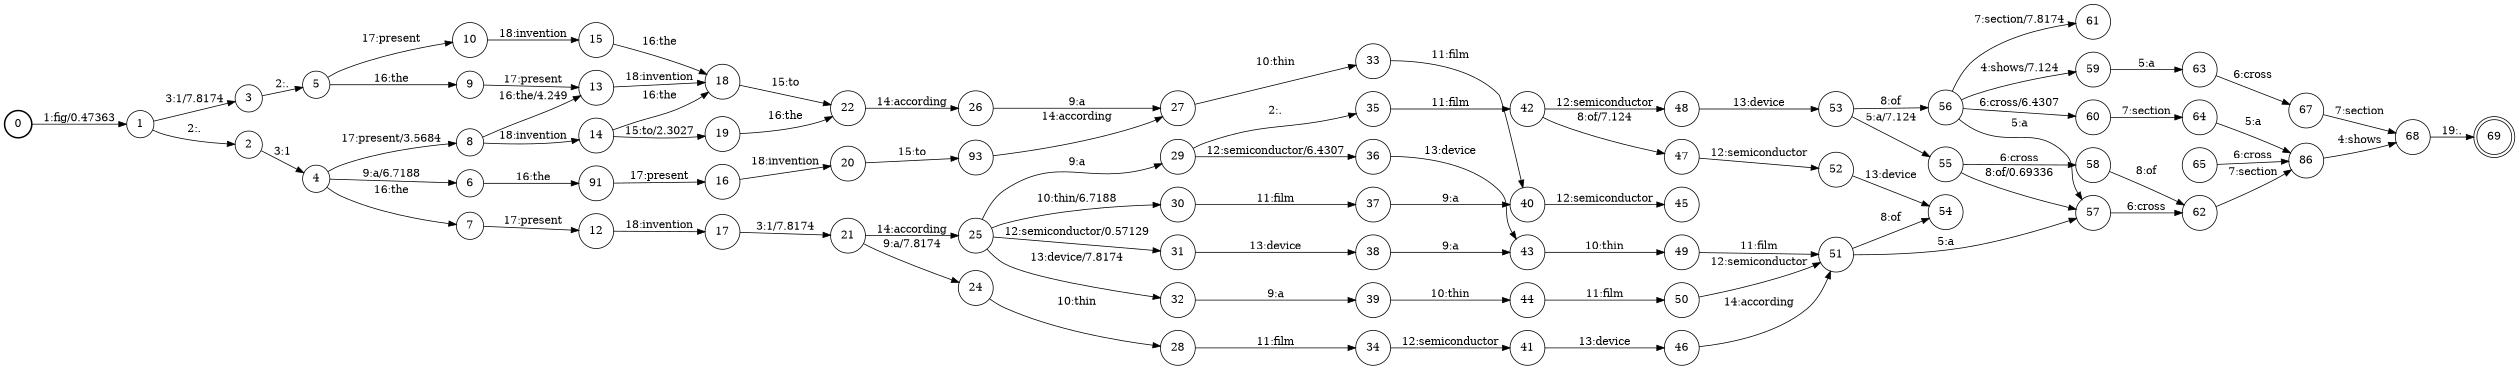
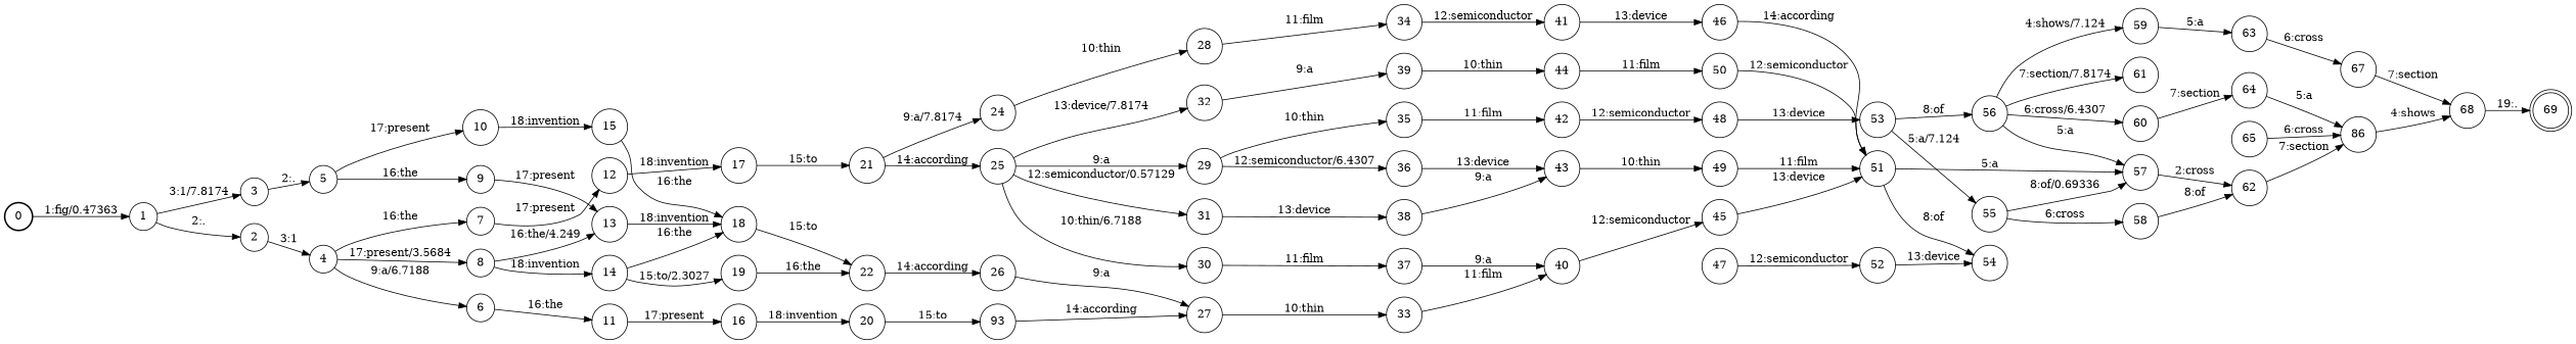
  digraph {
    fontname="DejaVu Serif"
    nodesep=0.25
    rankdir=LR
    ranksep=0.4
    node [fontname="DejaVu Serif" fontsize=14 shape=circle style=solid]
    edge [fontname="DejaVu Serif" fontsize=14]
    n1 [label=0 style=bold]
    n2 [label=1]
    n3 [label=2]
    n4 [label=3]
    n5 [label=4]
    n6 [label=5]
    n7 [label=6]
    n8 [label=7]
    n9 [label=8]
    n10 [label=9]
    n11 [label=10]
-   n12 [label=91]
+   n12 [label=11]
    n13 [label=12]
    n14 [label=13]
    n15 [label=14]
    n16 [label=15]
    n17 [label=16]
    n18 [label=17]
    n19 [label=18]
    n20 [label=19]
    n21 [label=20]
    n22 [label=21]
    n23 [label=22]
    n24 [label=93]
    n25 [label=24]
    n26 [label=25]
    n27 [label=26]
    n28 [label=27]
    n29 [label=28]
    n30 [label=29]
    n31 [label=30]
    n32 [label=31]
    n33 [label=32]
    n34 [label=33]
    n35 [label=34]
    n36 [label=35]
    n37 [label=36]
    n38 [label=37]
    n39 [label=38]
    n40 [label=39]
    n41 [label=40]
    n42 [label=41]
    n43 [label=42]
    n44 [label=43]
    n45 [label=44]
    n46 [label=45]
    n47 [label=46]
    n48 [label=47]
    n49 [label=48]
    n50 [label=49]
    n51 [label=50]
    n52 [label=51]
    n53 [label=52]
    n54 [label=53]
    n55 [label=54]
    n56 [label=57]
    n57 [label=56]
    n58 [label=55]
    n59 [label=59]
    n60 [label=60]
    n61 [label=61]
    n62 [label=58]
    n63 [label=62]
    n64 [label=63]
    n65 [label=64]
    n66 [label=86]
    n67 [label=67]
    n68 [label=65]
    n69 [label=68]
    n70 [label=69 shape=doublecircle]
    n1 -> n2 [label="1:fig/0.47363"]
    n2 -> n3 [label="2:."]
    n2 -> n4 [label="3:1/7.8174"]
    n3 -> n5 [label="3:1"]
    n4 -> n6 [label="2:."]
    n5 -> n7 [label="9:a/6.7188"]
    n5 -> n8 [label="16:the"]
    n5 -> n9 [label="17:present/3.5684"]
    n6 -> n10 [label="16:the"]
    n6 -> n11 [label="17:present"]
    n7 -> n12 [label="16:the"]
    n8 -> n13 [label="17:present"]
    n9 -> n14 [label="16:the/4.249"]
    n9 -> n15 [label="18:invention"]
    n10 -> n14 [label="17:present"]
    n11 -> n16 [label="18:invention"]
    n12 -> n17 [label="17:present"]
    n13 -> n18 [label="18:invention"]
    n14 -> n19 [label="18:invention"]
    n15 -> n19 [label="16:the"]
    n15 -> n20 [label="15:to/2.3027"]
    n16 -> n19 [label="16:the"]
    n17 -> n21 [label="18:invention"]
-   n18 -> n22 [label="3:1/7.8174"]
+   n18 -> n22 [label="15:to"]
    n19 -> n23 [label="15:to"]
    n20 -> n23 [label="16:the"]
    n21 -> n24 [label="15:to"]
    n22 -> n25 [label="9:a/7.8174"]
    n22 -> n26 [label="14:according"]
    n23 -> n27 [label="14:according"]
    n24 -> n28 [label="14:according"]
    n25 -> n29 [label="10:thin"]
    n26 -> n30 [label="9:a"]
    n26 -> n31 [label="10:thin/6.7188"]
    n26 -> n32 [label="12:semiconductor/0.57129"]
    n26 -> n33 [label="13:device/7.8174"]
    n27 -> n28 [label="9:a"]
    n28 -> n34 [label="10:thin"]
    n29 -> n35 [label="11:film"]
-   n30 -> n36 [label="2:."]
+   n30 -> n36 [label="10:thin"]
    n30 -> n37 [label="12:semiconductor/6.4307"]
    n31 -> n38 [label="11:film"]
    n32 -> n39 [label="13:device"]
    n33 -> n40 [label="9:a"]
    n34 -> n41 [label="11:film"]
    n35 -> n42 [label="12:semiconductor"]
    n36 -> n43 [label="11:film"]
    n37 -> n44 [label="13:device"]
    n38 -> n41 [label="9:a"]
    n39 -> n44 [label="9:a"]
    n40 -> n45 [label="10:thin"]
    n41 -> n46 [label="12:semiconductor"]
    n42 -> n47 [label="13:device"]
-   n43 -> n48 [label="8:of/7.124"]
    n43 -> n49 [label="12:semiconductor"]
    n44 -> n50 [label="10:thin"]
    n45 -> n51 [label="11:film"]
+   n46 -> n52 [label="13:device"]
    n47 -> n52 [label="14:according"]
    n48 -> n53 [label="12:semiconductor"]
    n49 -> n54 [label="13:device"]
    n50 -> n52 [label="11:film"]
    n51 -> n52 [label="12:semiconductor"]
    n52 -> n55 [label="8:of"]
    n52 -> n56 [label="5:a"]
    n53 -> n55 [label="13:device"]
    n54 -> n57 [label="8:of"]
    n54 -> n58 [label="5:a/7.124"]
-   n56 -> n63 [label="6:cross"]
+   n56 -> n63 [label="2:cross"]
    n57 -> n56 [label="5:a"]
    n57 -> n59 [label="4:shows/7.124"]
    n57 -> n60 [label="6:cross/6.4307"]
    n57 -> n61 [label="7:section/7.8174"]
    n58 -> n56 [label="8:of/0.69336"]
    n58 -> n62 [label="6:cross"]
    n59 -> n64 [label="5:a"]
    n60 -> n65 [label="7:section"]
    n62 -> n63 [label="8:of"]
    n63 -> n66 [label="7:section"]
    n64 -> n67 [label="6:cross"]
    n65 -> n66 [label="5:a"]
    n66 -> n69 [label="4:shows"]
    n67 -> n69 [label="7:section"]
    n68 -> n66 [label="6:cross"]
    n69 -> n70 [label="19:."]
  }
